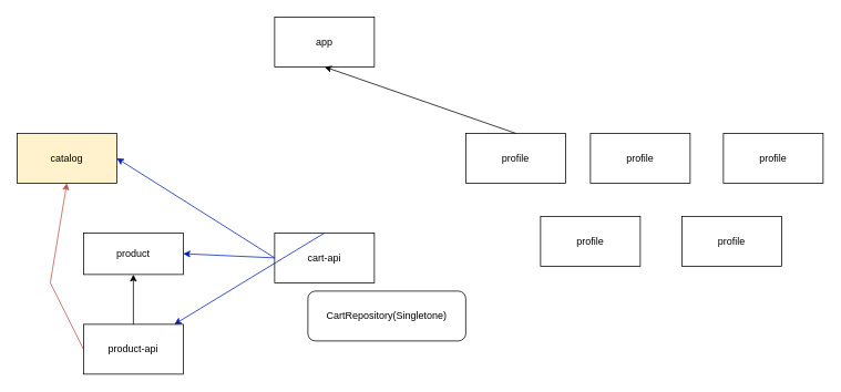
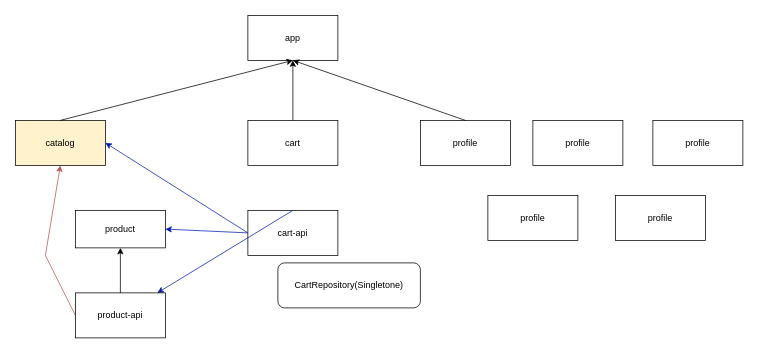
  <mxCell id="0" />
  <mxCell id="1" parent="0" />
  <mxCell id="2" value="app" style="rounded=0;whiteSpace=wrap;html=1;" parent="1" vertex="1"><mxGeometry x="330" y="20" width="120" height="60" as="geometry" /></mxCell>
  <mxCell id="3" value="catalog" style="rounded=0;whiteSpace=wrap;html=1;fillColor=#fff2cc;" parent="1" vertex="1"><mxGeometry x="20" y="160" width="120" height="60" as="geometry" /></mxCell>
  <mxCell id="4" value="product" style="rounded=0;whiteSpace=wrap;html=1;" parent="1" vertex="1"><mxGeometry x="100" y="280" width="120" height="50" as="geometry" /></mxCell>
+ <mxCell id="5" value="cart" style="rounded=0;whiteSpace=wrap;html=1;" parent="1" vertex="1"><mxGeometry x="330" y="160" width="120" height="60" as="geometry" /></mxCell>
  <mxCell id="6" value="profile" style="rounded=0;whiteSpace=wrap;html=1;" parent="1" vertex="1"><mxGeometry x="560" y="160" width="120" height="60" as="geometry" /></mxCell>
+ <mxCell id="7" value="" style="endArrow=classic;html=1;rounded=0;exitX=0.5;exitY=0;exitDx=0;exitDy=0;entryX=0.5;entryY=1;entryDx=0;entryDy=0;" parent="1" source="3" target="2" edge="1"><mxGeometry width="50" height="50" relative="1" as="geometry"><mxPoint x="430" y="400" as="sourcePoint" /><mxPoint x="480" y="350" as="targetPoint" /></mxGeometry></mxCell>
+ <mxCell id="8" value="" style="endArrow=classic;html=1;rounded=0;exitX=0.5;exitY=0;exitDx=0;exitDy=0;entryX=0.5;entryY=1;entryDx=0;entryDy=0;" parent="1" source="5" target="2" edge="1"><mxGeometry width="50" height="50" relative="1" as="geometry"><mxPoint x="430" y="400" as="sourcePoint" /><mxPoint x="480" y="350" as="targetPoint" /></mxGeometry></mxCell>
  <mxCell id="9" value="" style="endArrow=classic;html=1;rounded=0;exitX=0.5;exitY=0;exitDx=0;exitDy=0;entryX=0.5;entryY=1;entryDx=0;entryDy=0;" parent="1" source="6" target="2" edge="1"><mxGeometry width="50" height="50" relative="1" as="geometry"><mxPoint x="430" y="400" as="sourcePoint" /><mxPoint x="480" y="350" as="targetPoint" /></mxGeometry></mxCell>
  <mxCell id="10" value="cart-api" style="rounded=0;whiteSpace=wrap;html=1;" parent="1" vertex="1"><mxGeometry x="330" y="280" width="120" height="60" as="geometry" /></mxCell>
  <mxCell id="11" value="" style="endArrow=classic;html=1;rounded=0;exitX=0;exitY=0.5;exitDx=0;exitDy=0;entryX=0.5;entryY=1;entryDx=0;entryDy=0;fillColor=#f8cecc;strokeColor=#b85450;" parent="1" source="14" target="3" edge="1"><mxGeometry width="50" height="50" relative="1" as="geometry"><mxPoint x="430" y="400" as="sourcePoint" /><mxPoint x="480" y="350" as="targetPoint" /><Array as="points"><mxPoint x="60" y="340" /></Array></mxGeometry></mxCell>
  <mxCell id="12" value="" style="endArrow=classic;html=1;rounded=0;exitX=0.5;exitY=0;exitDx=0;exitDy=0;fillColor=#0050ef;strokeColor=#001DBC;" parent="1" source="10" target="14" edge="1"><mxGeometry width="50" height="50" relative="1" as="geometry"><mxPoint x="430" y="400" as="sourcePoint" /><mxPoint x="480" y="350" as="targetPoint" /></mxGeometry></mxCell>
  <mxCell id="13" value="" style="endArrow=classic;html=1;rounded=0;exitX=0;exitY=0.5;exitDx=0;exitDy=0;entryX=1;entryY=0.5;entryDx=0;entryDy=0;fillColor=#0050ef;strokeColor=#001DBC;" parent="1" source="10" target="3" edge="1"><mxGeometry width="50" height="50" relative="1" as="geometry"><mxPoint x="430" y="400" as="sourcePoint" /><mxPoint x="480" y="350" as="targetPoint" /></mxGeometry></mxCell>
  <mxCell id="14" value="product-api" style="rounded=0;whiteSpace=wrap;html=1;" parent="1" vertex="1"><mxGeometry x="100" y="390" width="120" height="60" as="geometry" /></mxCell>
  <mxCell id="15" value="" style="endArrow=classic;html=1;rounded=0;exitX=0.5;exitY=0;exitDx=0;exitDy=0;entryX=0.5;entryY=1;entryDx=0;entryDy=0;" parent="1" source="14" target="4" edge="1"><mxGeometry width="50" height="50" relative="1" as="geometry"><mxPoint x="430" y="400" as="sourcePoint" /><mxPoint x="480" y="350" as="targetPoint" /></mxGeometry></mxCell>
  <mxCell id="16" value="CartRepository(Singletone)" style="rounded=1;whiteSpace=wrap;html=1;" parent="1" vertex="1"><mxGeometry x="370" y="350" width="190" height="60" as="geometry" /></mxCell>
  <mxCell id="17" value="" style="endArrow=classic;html=1;rounded=0;entryX=1;entryY=0.5;entryDx=0;entryDy=0;fillColor=#0050ef;strokeColor=#001DBC;" edge="1" parent="1" target="4"><mxGeometry width="50" height="50" relative="1" as="geometry"><mxPoint x="330" y="310" as="sourcePoint" /><mxPoint x="150" y="200" as="targetPoint" /></mxGeometry></mxCell>
  <mxCell id="18" value="profile" style="rounded=0;whiteSpace=wrap;html=1;" vertex="1" parent="1"><mxGeometry x="710" y="160" width="120" height="60" as="geometry" /></mxCell>
  <mxCell id="19" value="profile" style="rounded=0;whiteSpace=wrap;html=1;" vertex="1" parent="1"><mxGeometry x="870" y="160" width="120" height="60" as="geometry" /></mxCell>
  <mxCell id="20" value="profile" style="rounded=0;whiteSpace=wrap;html=1;" vertex="1" parent="1"><mxGeometry x="650" y="260" width="120" height="60" as="geometry" /></mxCell>
  <mxCell id="21" value="profile" style="rounded=0;whiteSpace=wrap;html=1;" vertex="1" parent="1"><mxGeometry x="820" y="260" width="120" height="60" as="geometry" /></mxCell>
